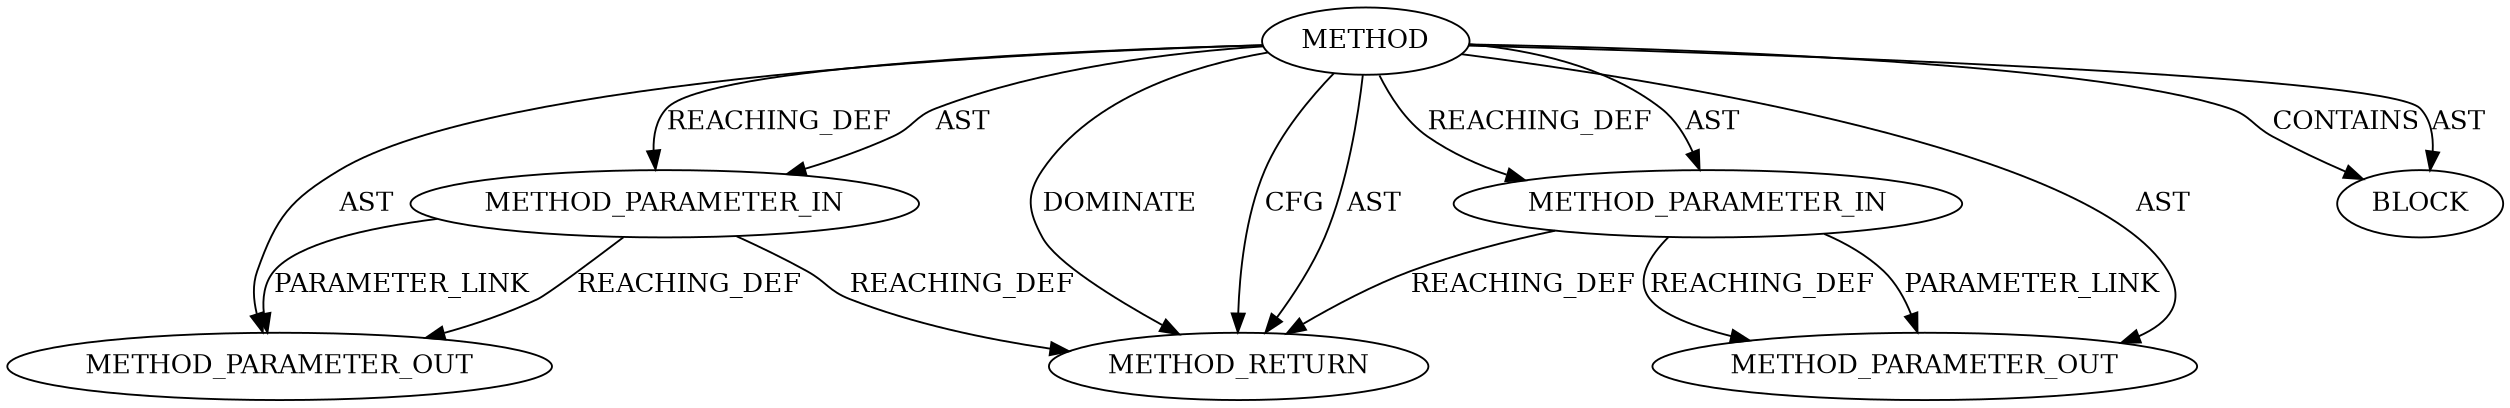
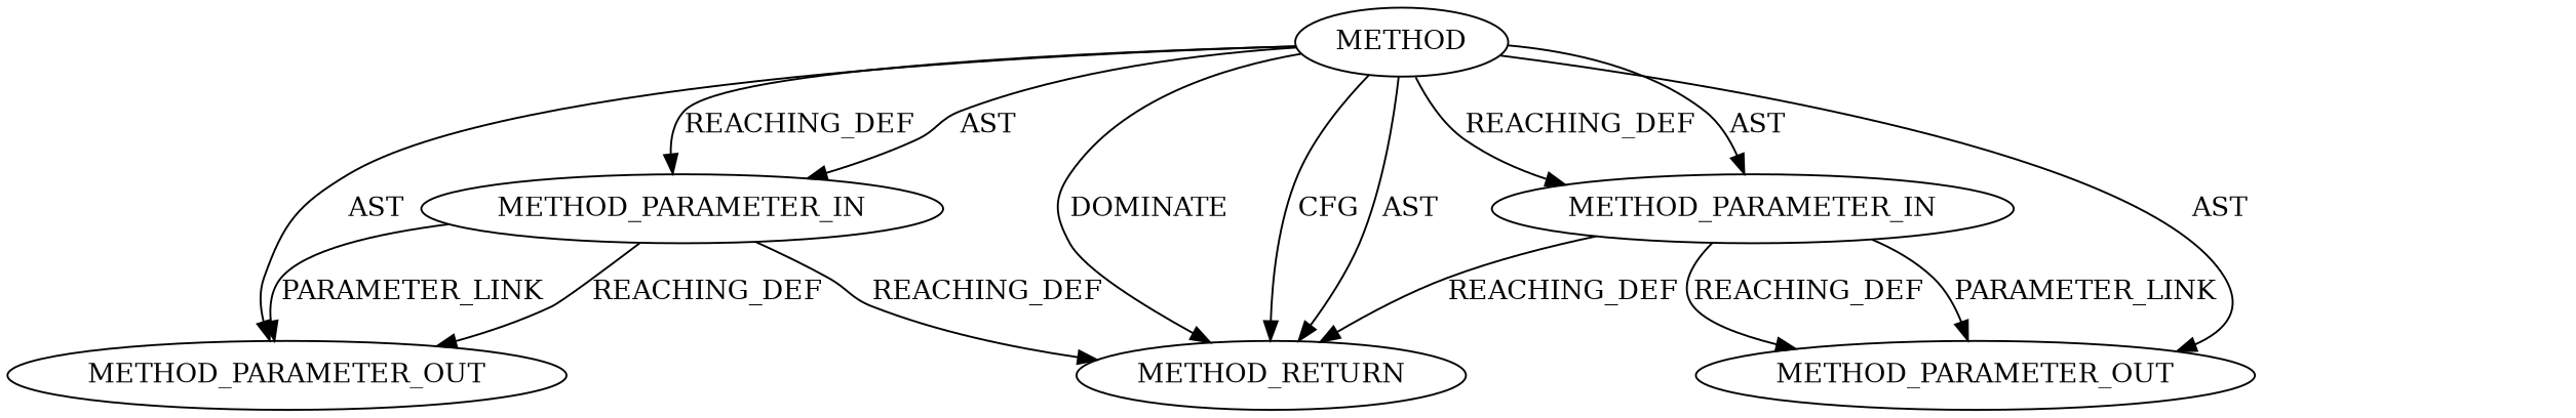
  digraph {
    node [CODE=p2 EVALUATION_STRATEGY=BY_VALUE IS_VARIADIC=false ORDER=2 TYPE_FULL_NAME=ANY]
    n1 [INDEX=2 NAME=p2 label=METHOD_PARAMETER_IN]
    n2 [INDEX=2 NAME=p2 label=METHOD_PARAMETER_OUT]
    n3 [CODE=RET label=METHOD_RETURN IS_VARIADIC=""]
-   n4 [ARGUMENT_INDEX=1 CODE="<empty>" ORDER=1 label=BLOCK EVALUATION_STRATEGY="" IS_VARIADIC=""]
    n5 [AST_PARENT_FULL_NAME="<global>" AST_PARENT_TYPE=NAMESPACE_BLOCK CODE="<empty>" FILENAME="<empty>" FULL_NAME=sk_SSL_COMP_value IS_EXTERNAL=true NAME=sk_SSL_COMP_value ORDER=0 label=METHOD EVALUATION_STRATEGY="" IS_VARIADIC="" TYPE_FULL_NAME=""]
    n6 [CODE=p1 INDEX=1 NAME=p1 ORDER=1 label=METHOD_PARAMETER_IN]
    n7 [CODE=p1 INDEX=1 NAME=p1 ORDER=1 label=METHOD_PARAMETER_OUT]
    n1 -> n2 [VARIABLE=p2 label=REACHING_DEF]
    n1 -> n2 [label=PARAMETER_LINK]
    n1 -> n3 [VARIABLE=p2 label=REACHING_DEF]
    n5 -> n1 [label=REACHING_DEF]
    n5 -> n1 [label=AST]
    n5 -> n2 [label=AST]
    n5 -> n3 [label=DOMINATE]
    n5 -> n3 [label=CFG]
    n5 -> n3 [label=AST]
-   n5 -> n4 [label=CONTAINS]
-   n5 -> n4 [label=AST]
    n5 -> n6 [label=AST]
    n5 -> n6 [label=REACHING_DEF]
    n5 -> n7 [label=AST]
    n6 -> n3 [VARIABLE=p1 label=REACHING_DEF]
    n6 -> n7 [label=PARAMETER_LINK]
    n6 -> n7 [VARIABLE=p1 label=REACHING_DEF]
  }
